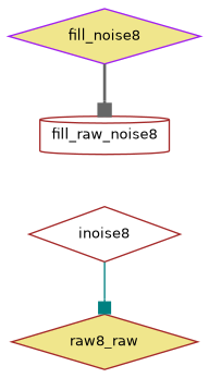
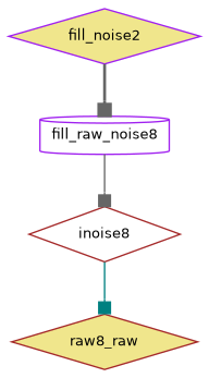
  digraph {
    rankdir=TB
    node [color=purple fillcolor=khaki fontname=Helvetica fontsize=10 shape=diamond style=filled]
    edge [arrowhead=box color=gray40 fontname=Helvetica fontsize=10 labelfontname=Helvetica labelfontsize=10 style=solid]
-   n1 [fontcolor=black height=0.2 label=fill_noise8 width=0.4]
-   n2 [color=brown fillcolor=white height=0.2 label=fill_raw_noise8 shape=cylinder width=0.4]
+   n1 [fontcolor=black height=0.2 label=fill_noise2 width=0.4]
+   n2 [fillcolor=white height=0.2 label=fill_raw_noise8 shape=cylinder width=0.4]
    n3 [color=brown fillcolor=white height=0.2 label=inoise8 width=0.4]
    n4 [color=brown height=0.2 label=raw8_raw width=0.4]
    n1 -> n2 [style=bold]
+   n2 -> n3
    n3 -> n4 [color=teal]
  }
